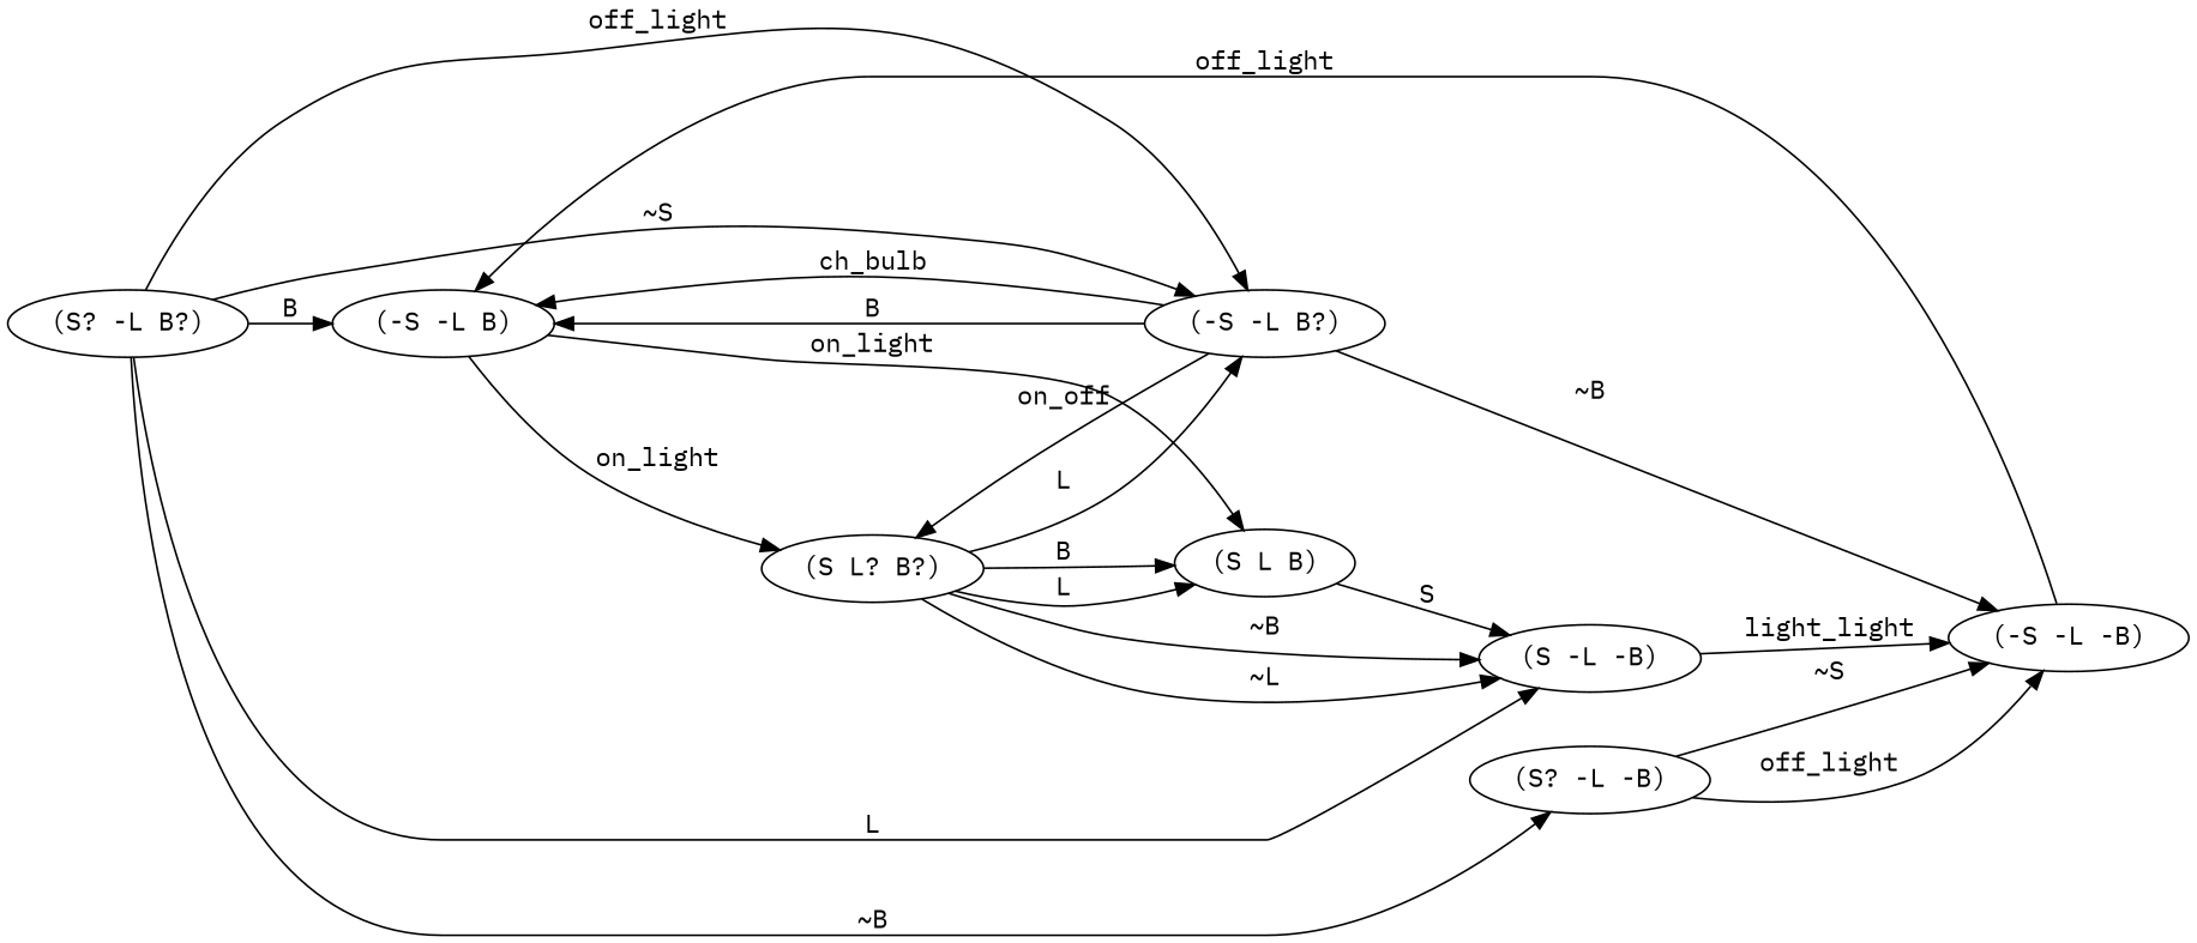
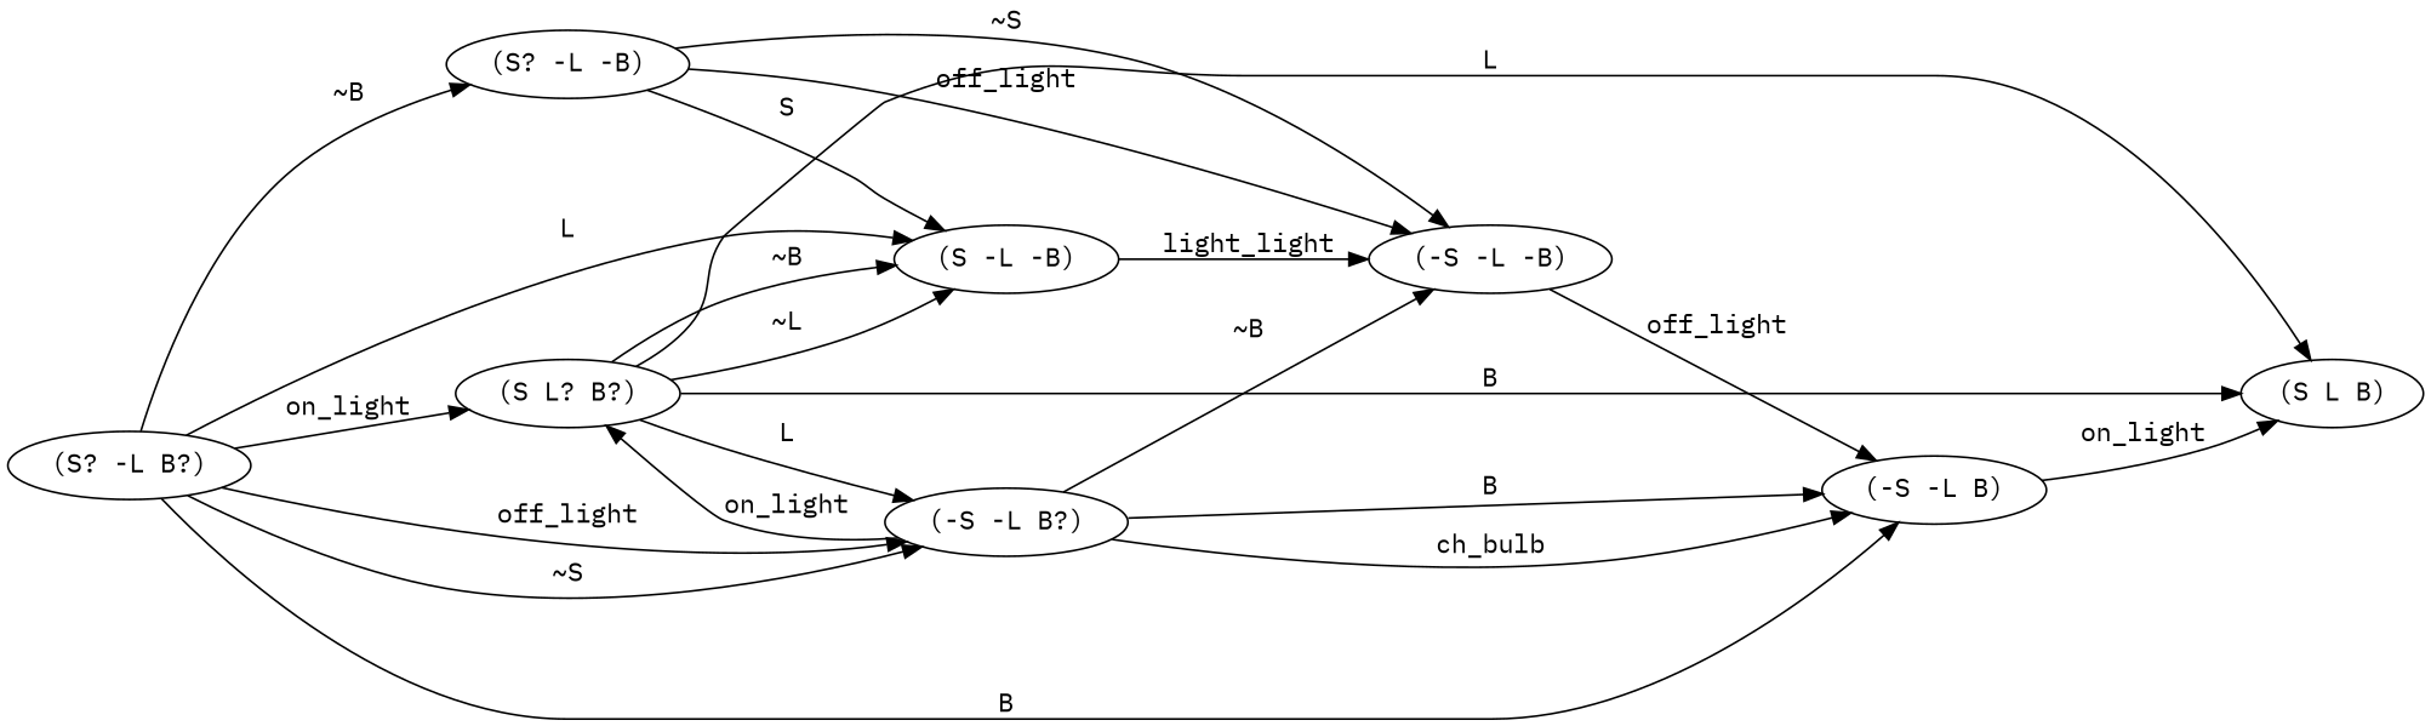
  digraph {
    fontname="IBM Plex Mono"
    rankdir=LR
    node [fontname="IBM Plex Mono"]
    edge [fontname="IBM Plex Mono"]
    n1 [label="(-S -L B)"]
    n2 [label="(S L B)"]
    n3 [label="(S L? B?)"]
    n4 [label="(S -L -B)"]
    n5 [label="(-S -L B?)"]
    n6 [label="(-S -L -B)"]
    n7 [label="(S? -L B?)"]
    n8 [label="(S? -L -B)"]
    n1 -> n2 [label=on_light]
    n3 -> n2 [label=B]
    n3 -> n2 [label=L]
    n3 -> n4 [label="~B"]
    n3 -> n4 [label="~L"]
    n3 -> n5 [label=L]
    n4 -> n6 [label=light_light]
    n5 -> n1 [label=ch_bulb]
    n5 -> n1 [label=B]
-   n5 -> n3 [label=on_off]
+   n5 -> n3 [label=on_light]
    n5 -> n6 [label="~B"]
    n6 -> n1 [label=off_light]
    n7 -> n1 [label=B]
-   n1 -> n3 [label=on_light]
+   n7 -> n3 [label=on_light]
    n7 -> n4 [label=L]
    n7 -> n5 [label=off_light]
    n7 -> n5 [label="~S"]
    n7 -> n8 [label="~B"]
-   n2 -> n4 [label=S]
+   n8 -> n4 [label=S]
    n8 -> n6 [label=off_light]
    n8 -> n6 [label="~S"]
  }
